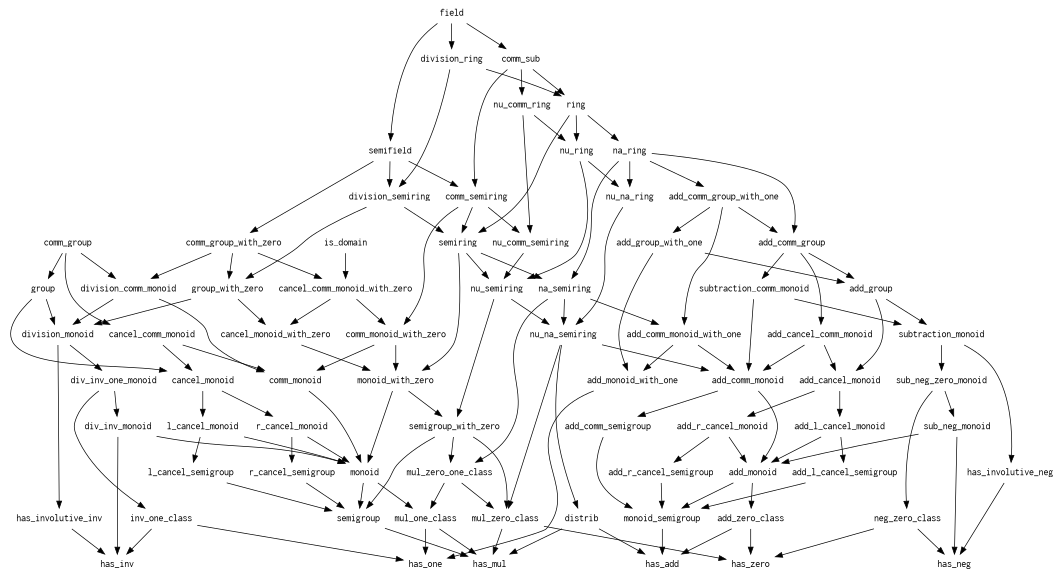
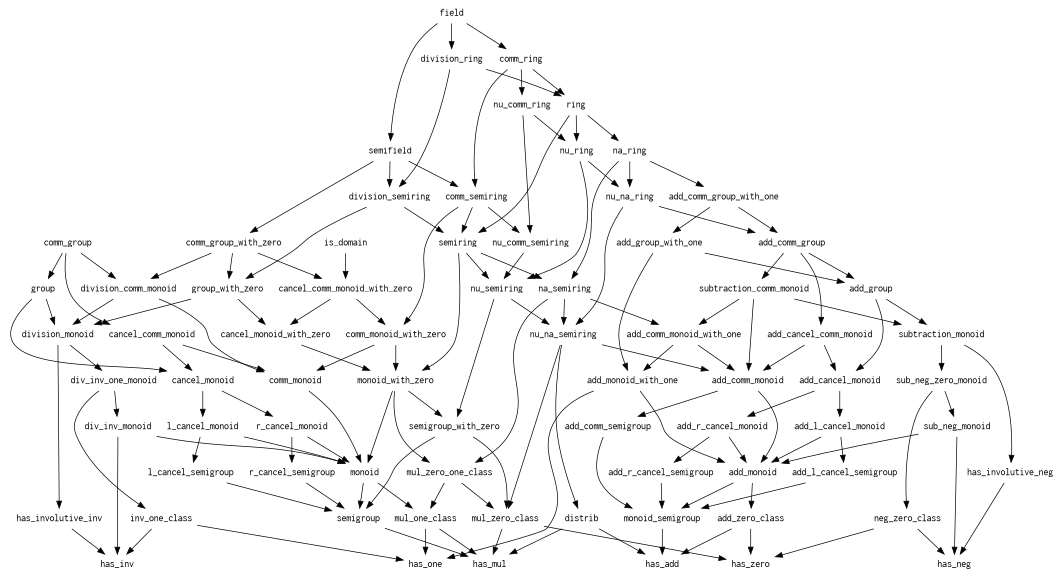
  strict digraph {
    nodesep=0.1
    node [fontname=inconsolata margin="0.1,0.1" shape=plaintext typ=class]
    has_neg [height=0 width=0]
    has_one [height=0 width=0]
    has_zero [height=0 width=0]
    has_add [height=0 width=0]
    has_mul [height=0 width=0]
    has_inv [height=0 width=0]
    add_zero_class [height=0 width=0]
    mul_one_class [height=0 width=0]
    mul_zero_class [height=0 width=0]
    comm_monoid_with_zero [height=0 width=0]
    monoid_with_zero [height=0 width=0]
    comm_monoid [height=0 width=0]
    monoid [height=0 width=0]
    semigroup_with_zero [height=0 width=0]
    mul_zero_one_class [height=0 width=0]
    semigroup [height=0 width=0]
    comm_semiring [height=0 width=0]
    nu_comm_semiring [height=0 width=0]
    semiring [height=0 width=0]
    nu_semiring [height=0 width=0]
    na_semiring [height=0 width=0]
    nu_na_semiring [height=0 width=0]
    add_comm_monoid_with_one [height=0 width=0]
    semifield [height=0 width=0]
    comm_group_with_zero [height=0 width=0]
    division_semiring [height=0 width=0]
    group_with_zero [height=0 width=0]
    division_comm_monoid [height=0 width=0]
    cancel_comm_monoid_with_zero [height=0 width=0]
    division_monoid [height=0 width=0]
    cancel_monoid_with_zero [height=0 width=0]
    div_inv_one_monoid [height=0 width=0]
    has_involutive_inv [height=0 width=0]
    div_inv_monoid [height=0 width=0]
    inv_one_class [height=0 width=0]
    add_l_cancel_monoid [height=0 width=0]
    add_monoid [height=0 width=0]
    add_l_cancel_semigroup [height=0 width=0]
    n39 [height=0 label=monoid_semigroup width=0]
    add_cancel_comm_monoid [height=0 width=0]
    add_comm_monoid [height=0 width=0]
    add_cancel_monoid [height=0 width=0]
    add_comm_semigroup [height=0 width=0]
    add_r_cancel_monoid [height=0 width=0]
    add_r_cancel_semigroup [height=0 width=0]
    comm_group [height=0 width=0]
    group [height=0 width=0]
    cancel_comm_monoid [height=0 width=0]
    cancel_monoid [height=0 width=0]
    l_cancel_monoid [height=0 width=0]
    r_cancel_monoid [height=0 width=0]
    sub_neg_monoid [height=0 width=0]
    distrib [height=0 width=0]
    nu_comm_ring [height=0 width=0]
    nu_ring [height=0 width=0]
    nu_na_ring [height=0 width=0]
    add_comm_group [height=0 width=0]
    add_monoid_with_one [height=0 width=0]
    l_cancel_semigroup [height=0 width=0]
    r_cancel_semigroup [height=0 width=0]
    neg_zero_class [height=0 width=0]
    add_comm_group_with_one [height=0 width=0]
    add_group_with_one [height=0 width=0]
    add_group [height=0 width=0]
    subtraction_comm_monoid [height=0 width=0]
    subtraction_monoid [height=0 width=0]
    sub_neg_zero_monoid [height=0 width=0]
    is_domain [height=0 width=0]
    ring [height=0 width=0]
    na_ring [height=0 width=0]
-   comm_ring [height=0 width=0 label=comm_sub]
+   comm_ring [height=0 width=0]
    has_involutive_neg [height=0 width=0]
    division_ring [height=0 width=0]
    field [height=0 width=0]
    subgraph sub_1 {
      rank=sink
      has_neg
      has_one
      has_zero
      has_add
      has_mul
      has_inv
    }
    subgraph sub_2 {
      rank=same
      add_zero_class
      mul_one_class
      mul_zero_class
    }
    add_zero_class -> has_zero
    add_zero_class -> has_add
    mul_one_class -> has_one
    mul_one_class -> has_mul
    mul_zero_class -> has_zero
    mul_zero_class -> has_mul
    comm_monoid_with_zero -> monoid_with_zero
    comm_monoid_with_zero -> comm_monoid
    monoid_with_zero -> monoid
    monoid_with_zero -> semigroup_with_zero
-   semigroup_with_zero -> mul_zero_one_class
+   monoid_with_zero -> mul_zero_one_class
    comm_monoid -> monoid
    monoid -> mul_one_class
    monoid -> semigroup
    semigroup_with_zero -> mul_zero_class
    semigroup_with_zero -> semigroup
    mul_zero_one_class -> mul_one_class
    mul_zero_one_class -> mul_zero_class
    semigroup -> has_mul
    comm_semiring -> comm_monoid_with_zero
    comm_semiring -> nu_comm_semiring
    comm_semiring -> semiring
    nu_comm_semiring -> nu_semiring
    semiring -> monoid_with_zero
    semiring -> nu_semiring [weight=2]
    semiring -> na_semiring
    nu_semiring -> semigroup_with_zero
    nu_semiring -> nu_na_semiring [weight=2]
    na_semiring -> mul_zero_one_class
    na_semiring -> nu_na_semiring
    na_semiring -> add_comm_monoid_with_one
    nu_na_semiring -> mul_zero_class
    nu_na_semiring -> add_comm_monoid [weight=2]
    nu_na_semiring -> distrib
    add_comm_monoid_with_one -> add_comm_monoid
    add_comm_monoid_with_one -> add_monoid_with_one
    semifield -> comm_semiring
    semifield -> comm_group_with_zero
    semifield -> division_semiring
    comm_group_with_zero -> group_with_zero
    comm_group_with_zero -> division_comm_monoid
    comm_group_with_zero -> cancel_comm_monoid_with_zero
    division_semiring -> semiring
    division_semiring -> group_with_zero
    group_with_zero -> division_monoid
    group_with_zero -> cancel_monoid_with_zero
    division_comm_monoid -> comm_monoid
    division_comm_monoid -> division_monoid
    cancel_comm_monoid_with_zero -> comm_monoid_with_zero
    cancel_comm_monoid_with_zero -> cancel_monoid_with_zero
    division_monoid -> div_inv_one_monoid
    division_monoid -> has_involutive_inv
    cancel_monoid_with_zero -> monoid_with_zero
    div_inv_one_monoid -> div_inv_monoid
    div_inv_one_monoid -> inv_one_class
    has_involutive_inv -> has_inv
    div_inv_monoid -> has_inv
    div_inv_monoid -> monoid
    inv_one_class -> has_one
    inv_one_class -> has_inv
    add_l_cancel_monoid -> add_monoid [weight=2]
    add_l_cancel_monoid -> add_l_cancel_semigroup
    add_monoid -> add_zero_class
    add_monoid -> n39
    add_l_cancel_semigroup -> n39
    n39 -> has_add
    add_cancel_comm_monoid -> add_comm_monoid [weight=2]
    add_cancel_comm_monoid -> add_cancel_monoid
    add_comm_monoid -> add_monoid [weight=2]
    add_comm_monoid -> add_comm_semigroup
    add_cancel_monoid -> add_l_cancel_monoid [weight=2]
    add_cancel_monoid -> add_r_cancel_monoid
    add_comm_semigroup -> n39
    add_r_cancel_monoid -> add_monoid
    add_r_cancel_monoid -> add_r_cancel_semigroup
    add_r_cancel_semigroup -> n39
    comm_group -> division_comm_monoid
    comm_group -> group
    comm_group -> cancel_comm_monoid
    group -> division_monoid
    group -> cancel_monoid
    cancel_comm_monoid -> comm_monoid
    cancel_comm_monoid -> cancel_monoid
    cancel_monoid -> l_cancel_monoid
    cancel_monoid -> r_cancel_monoid
    l_cancel_monoid -> monoid
    l_cancel_monoid -> l_cancel_semigroup
    r_cancel_monoid -> monoid
    r_cancel_monoid -> r_cancel_semigroup
    sub_neg_monoid -> has_neg
    sub_neg_monoid -> add_monoid
    distrib -> has_add
    distrib -> has_mul
    nu_comm_ring -> nu_comm_semiring
    nu_comm_ring -> nu_ring
    nu_ring -> nu_semiring
    nu_ring -> nu_na_ring
    nu_na_ring -> nu_na_semiring
-   na_ring -> add_comm_group
+   nu_na_ring -> add_comm_group
    add_comm_group -> add_cancel_comm_monoid [weight=2]
    add_comm_group -> add_group [weight=2]
    add_comm_group -> subtraction_comm_monoid
    add_monoid_with_one -> has_one
+   add_monoid_with_one -> add_monoid
    l_cancel_semigroup -> semigroup
    r_cancel_semigroup -> semigroup
    neg_zero_class -> has_neg
    neg_zero_class -> has_zero
-   add_comm_group_with_one -> add_comm_monoid_with_one
+   subtraction_comm_monoid -> add_comm_monoid_with_one
    add_comm_group_with_one -> add_comm_group [weight=2]
    add_comm_group_with_one -> add_group_with_one
    add_group_with_one -> add_monoid_with_one
    add_group_with_one -> add_group
    add_group -> add_cancel_monoid [weight=2]
    add_group -> subtraction_monoid
    subtraction_comm_monoid -> add_comm_monoid
    subtraction_comm_monoid -> subtraction_monoid
    subtraction_monoid -> sub_neg_zero_monoid
    subtraction_monoid -> has_involutive_neg
    sub_neg_zero_monoid -> sub_neg_monoid
    sub_neg_zero_monoid -> neg_zero_class
    is_domain -> cancel_comm_monoid_with_zero
    ring -> semiring [weight=2]
    ring -> nu_ring
    ring -> na_ring [weight=2]
    na_ring -> na_semiring
    na_ring -> nu_na_ring
    na_ring -> add_comm_group_with_one [weight=2]
    comm_ring -> comm_semiring
    comm_ring -> nu_comm_ring
    comm_ring -> ring
    has_involutive_neg -> has_neg
    division_ring -> division_semiring
    division_ring -> ring
    field -> semifield
    field -> comm_ring
    field -> division_ring
  }
